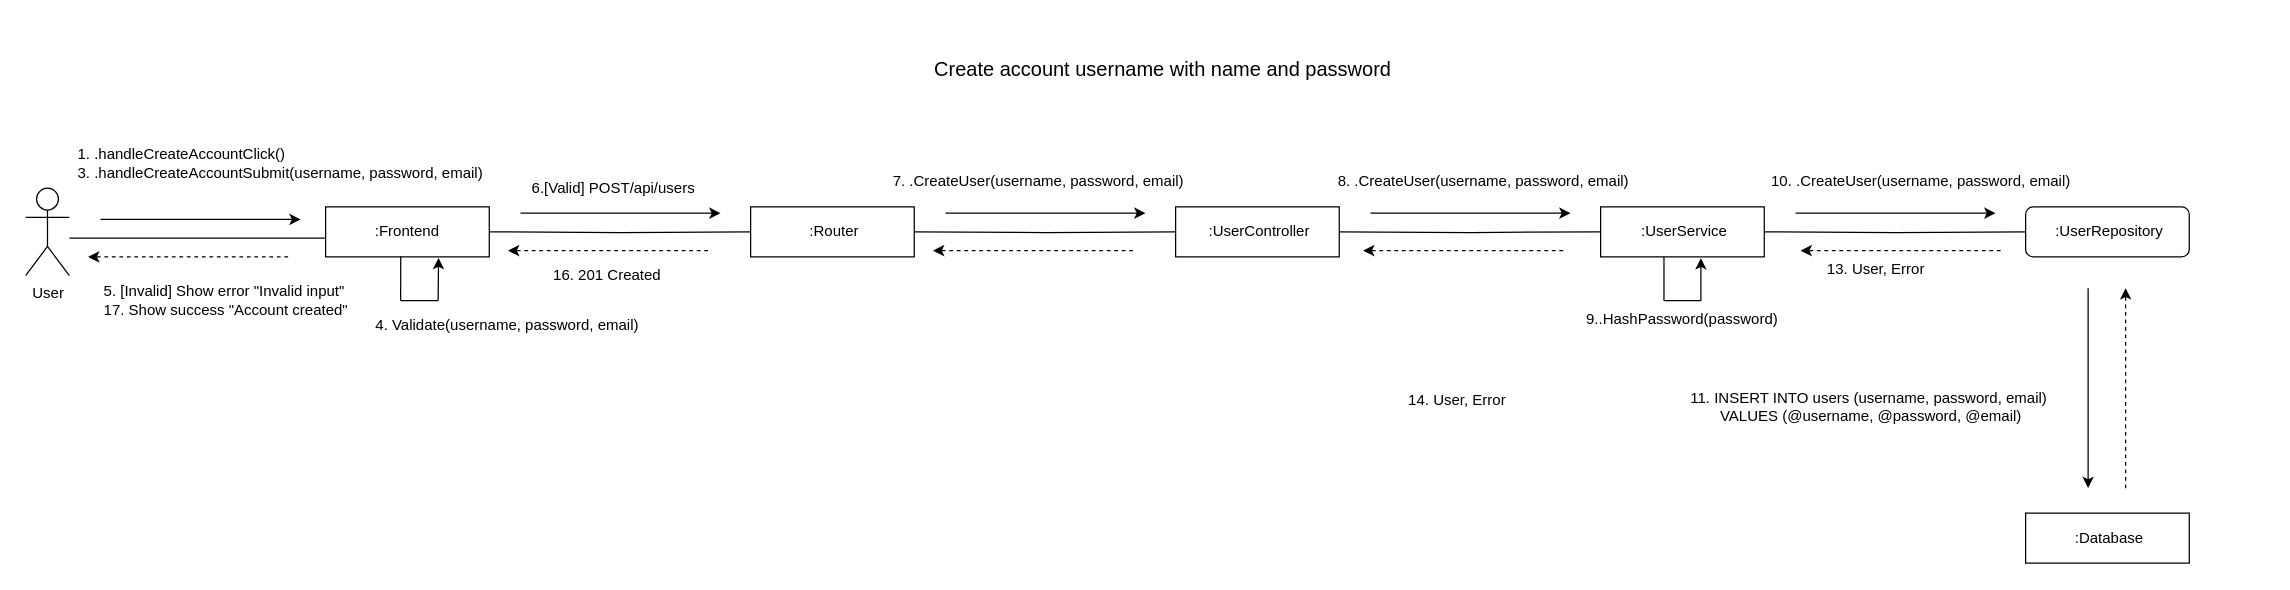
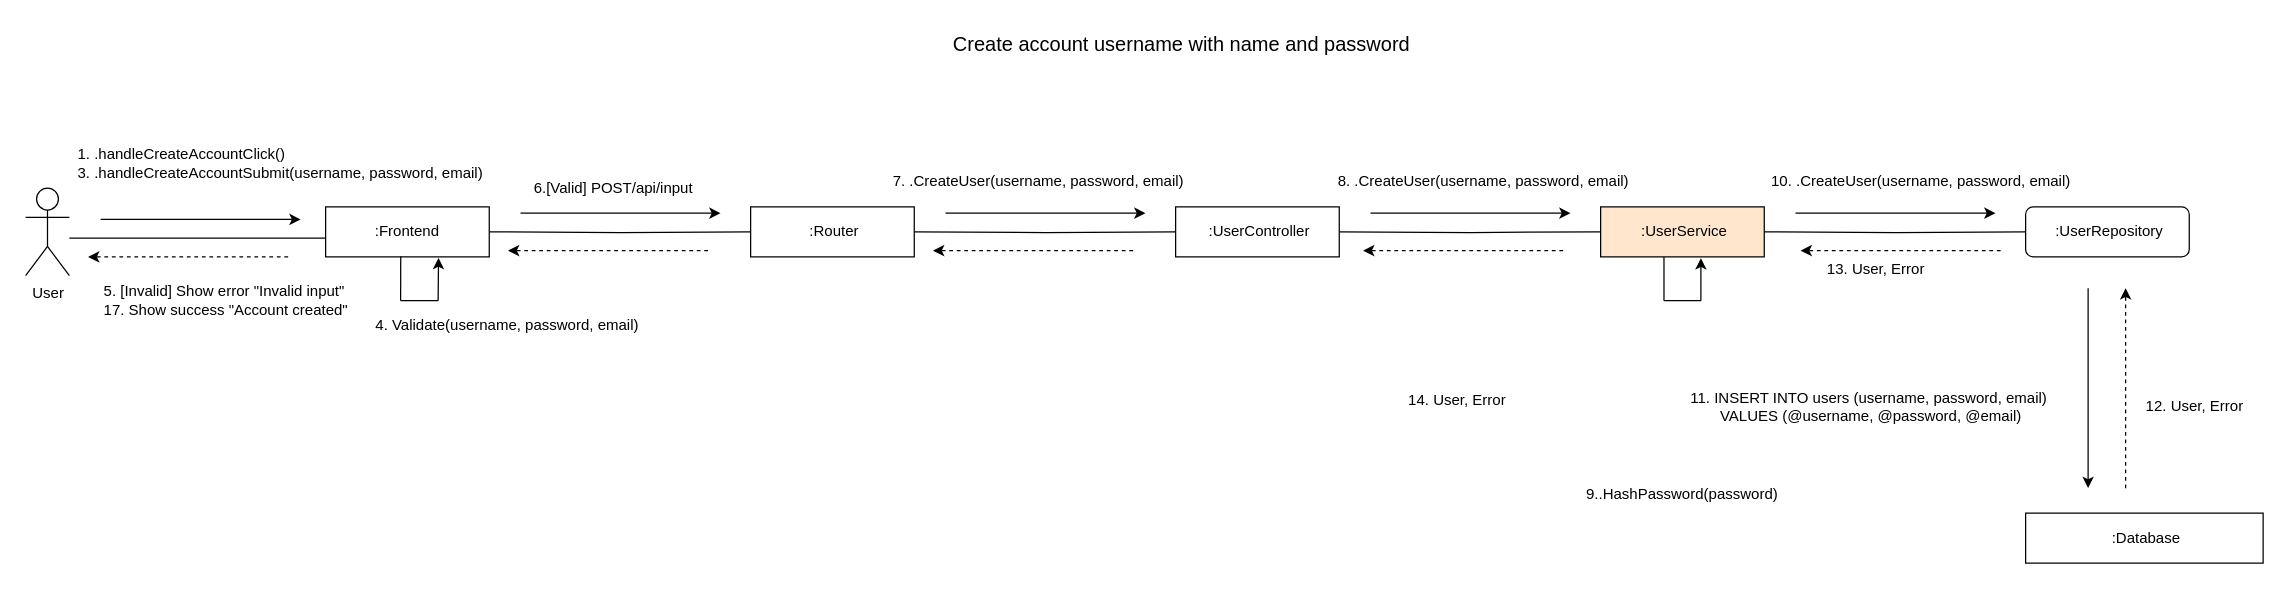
  <mxCell id="0" />
  <mxCell id="1" parent="0" />
  <mxCell id="2" style="edgeStyle=orthogonalEdgeStyle;rounded=0;orthogonalLoop=1;jettySize=auto;html=1;entryX=0;entryY=0.5;entryDx=0;entryDy=0;endArrow=none;startFill=0;" parent="1" edge="1"><mxGeometry relative="1" as="geometry"><mxPoint x="55" y="190" as="sourcePoint" /><mxPoint x="260" y="190" as="targetPoint" /></mxGeometry></mxCell>
  <mxCell id="3" value="User" style="shape=umlActor;verticalLabelPosition=bottom;verticalAlign=top;html=1;outlineConnect=0;" parent="1" vertex="1"><mxGeometry x="20" y="150" width="35" height="70" as="geometry" /></mxCell>
  <mxCell id="4" value=":Frontend" style="rounded=0;whiteSpace=wrap;html=1;" parent="1" vertex="1"><mxGeometry x="260" y="165" width="130.91" height="40" as="geometry" /></mxCell>
  <mxCell id="5" value="" style="endArrow=classic;html=1;rounded=0;" parent="1" edge="1"><mxGeometry width="50" height="50" relative="1" as="geometry"><mxPoint x="80" y="175" as="sourcePoint" /><mxPoint x="240" y="175" as="targetPoint" /></mxGeometry></mxCell>
  <mxCell id="6" value="" style="endArrow=classic;html=1;rounded=0;dashed=1;" parent="1" edge="1"><mxGeometry width="50" height="50" relative="1" as="geometry"><mxPoint x="230" y="205" as="sourcePoint" /><mxPoint x="70" y="205" as="targetPoint" /></mxGeometry></mxCell>
  <mxCell id="7" value="&amp;nbsp;:Router" style="rounded=0;whiteSpace=wrap;html=1;" parent="1" vertex="1"><mxGeometry x="600" y="165" width="130.91" height="40" as="geometry" /></mxCell>
  <mxCell id="8" style="edgeStyle=orthogonalEdgeStyle;rounded=0;orthogonalLoop=1;jettySize=auto;html=1;entryX=0;entryY=0.5;entryDx=0;entryDy=0;endArrow=none;startFill=0;" parent="1" target="7" edge="1"><mxGeometry relative="1" as="geometry"><mxPoint x="390.91" y="185" as="sourcePoint" /><mxPoint x="595.91" y="185" as="targetPoint" /></mxGeometry></mxCell>
  <mxCell id="9" value="" style="endArrow=classic;html=1;rounded=0;" parent="1" edge="1"><mxGeometry width="50" height="50" relative="1" as="geometry"><mxPoint x="415.91" y="170" as="sourcePoint" /><mxPoint x="575.91" y="170" as="targetPoint" /></mxGeometry></mxCell>
  <mxCell id="10" value="" style="endArrow=classic;html=1;rounded=0;dashed=1;" parent="1" edge="1"><mxGeometry width="50" height="50" relative="1" as="geometry"><mxPoint x="565.91" y="200" as="sourcePoint" /><mxPoint x="405.91" y="200" as="targetPoint" /></mxGeometry></mxCell>
  <mxCell id="11" value="&amp;nbsp;" style="text;whiteSpace=wrap;html=1;" parent="1" vertex="1"><mxGeometry x="500" y="150" width="40" height="40" as="geometry" /></mxCell>
  <mxCell id="12" value="&amp;nbsp;:UserController" style="rounded=0;whiteSpace=wrap;html=1;" parent="1" vertex="1"><mxGeometry x="940" y="165" width="130.91" height="40" as="geometry" /></mxCell>
  <mxCell id="13" style="edgeStyle=orthogonalEdgeStyle;rounded=0;orthogonalLoop=1;jettySize=auto;html=1;entryX=0;entryY=0.5;entryDx=0;entryDy=0;endArrow=none;startFill=0;" parent="1" target="12" edge="1"><mxGeometry relative="1" as="geometry"><mxPoint x="730.91" y="185" as="sourcePoint" /><mxPoint x="935.91" y="185" as="targetPoint" /></mxGeometry></mxCell>
  <mxCell id="14" value="" style="endArrow=classic;html=1;rounded=0;" parent="1" edge="1"><mxGeometry width="50" height="50" relative="1" as="geometry"><mxPoint x="755.91" y="170" as="sourcePoint" /><mxPoint x="915.91" y="170" as="targetPoint" /></mxGeometry></mxCell>
  <mxCell id="15" value="" style="endArrow=classic;html=1;rounded=0;dashed=1;" parent="1" edge="1"><mxGeometry width="50" height="50" relative="1" as="geometry"><mxPoint x="905.91" y="200" as="sourcePoint" /><mxPoint x="745.91" y="200" as="targetPoint" /></mxGeometry></mxCell>
- <mxCell id="16" value="&amp;nbsp;:UserService" style="rounded=0;whiteSpace=wrap;html=1;" parent="1" vertex="1"><mxGeometry x="1280" y="165" width="130.91" height="40" as="geometry" /></mxCell>
+ <mxCell id="16" value="&amp;nbsp;:UserService" style="rounded=0;whiteSpace=wrap;html=1;fillColor=#ffe6cc;" parent="1" vertex="1"><mxGeometry x="1280" y="165" width="130.91" height="40" as="geometry" /></mxCell>
  <mxCell id="17" style="edgeStyle=orthogonalEdgeStyle;rounded=0;orthogonalLoop=1;jettySize=auto;html=1;entryX=0;entryY=0.5;entryDx=0;entryDy=0;endArrow=none;startFill=0;" parent="1" target="16" edge="1"><mxGeometry relative="1" as="geometry"><mxPoint x="1070.91" y="185" as="sourcePoint" /><mxPoint x="1275.91" y="185" as="targetPoint" /></mxGeometry></mxCell>
  <mxCell id="18" value="" style="endArrow=classic;html=1;rounded=0;" parent="1" edge="1"><mxGeometry width="50" height="50" relative="1" as="geometry"><mxPoint x="1095.91" y="170" as="sourcePoint" /><mxPoint x="1255.91" y="170" as="targetPoint" /></mxGeometry></mxCell>
  <mxCell id="19" value="" style="endArrow=classic;html=1;rounded=0;dashed=1;" parent="1" edge="1"><mxGeometry width="50" height="50" relative="1" as="geometry"><mxPoint x="1250" y="200" as="sourcePoint" /><mxPoint x="1090" y="200" as="targetPoint" /></mxGeometry></mxCell>
  <mxCell id="20" value="&amp;nbsp;:UserRepository" style="whiteSpace=wrap;html=1;rounded=1;" parent="1" vertex="1"><mxGeometry x="1620" y="165" width="130.91" height="40" as="geometry" /></mxCell>
  <mxCell id="21" style="edgeStyle=orthogonalEdgeStyle;rounded=0;orthogonalLoop=1;jettySize=auto;html=1;entryX=0;entryY=0.5;entryDx=0;entryDy=0;endArrow=none;startFill=0;" parent="1" target="20" edge="1"><mxGeometry relative="1" as="geometry"><mxPoint x="1410.91" y="185" as="sourcePoint" /><mxPoint x="1615.91" y="185" as="targetPoint" /></mxGeometry></mxCell>
  <mxCell id="22" value="" style="endArrow=classic;html=1;rounded=0;" parent="1" edge="1"><mxGeometry width="50" height="50" relative="1" as="geometry"><mxPoint x="1435.91" y="170" as="sourcePoint" /><mxPoint x="1595.91" y="170" as="targetPoint" /></mxGeometry></mxCell>
  <mxCell id="23" value="" style="endArrow=classic;html=1;rounded=0;dashed=1;" parent="1" edge="1"><mxGeometry width="50" height="50" relative="1" as="geometry"><mxPoint x="1600" y="200" as="sourcePoint" /><mxPoint x="1440" y="200" as="targetPoint" /></mxGeometry></mxCell>
  <mxCell id="24" value="&lt;div align=&quot;left&quot;&gt;1. .handleCreateAccountClick()&lt;/div&gt;&lt;div align=&quot;left&quot;&gt;3. .handleCreateAccountSubmit(username, password, email)&lt;br&gt;&lt;/div&gt;" style="text;html=1;align=left;verticalAlign=middle;resizable=0;points=[];autosize=1;strokeColor=none;fillColor=none;" parent="1" vertex="1"><mxGeometry x="60" y="110" width="370" height="40" as="geometry" /></mxCell>
- <mxCell id="25" value="&amp;nbsp;:Database" style="rounded=0;whiteSpace=wrap;html=1;" parent="1" vertex="1"><mxGeometry x="1620" y="410" width="130.91" height="40" as="geometry" /></mxCell>
+ <mxCell id="25" value="&amp;nbsp;:Database" style="rounded=0;whiteSpace=wrap;html=1;" parent="1" vertex="1"><mxGeometry x="1620" y="410" width="190" height="40" as="geometry" /></mxCell>
  <mxCell id="26" value="" style="endArrow=classic;html=1;rounded=0;" parent="1" edge="1"><mxGeometry width="50" height="50" relative="1" as="geometry"><mxPoint x="1670" y="230" as="sourcePoint" /><mxPoint x="1670" y="390" as="targetPoint" /></mxGeometry></mxCell>
  <mxCell id="27" value="" style="endArrow=classic;html=1;rounded=0;dashed=1;" parent="1" edge="1"><mxGeometry width="50" height="50" relative="1" as="geometry"><mxPoint x="1700" y="390" as="sourcePoint" /><mxPoint x="1700" y="230" as="targetPoint" /></mxGeometry></mxCell>
  <mxCell id="28" value="&lt;div&gt;11. INSERT INTO users (username, password, email)&amp;nbsp;&lt;/div&gt;&lt;div&gt;VALUES (@username, @password, @email)&lt;/div&gt;" style="text;html=1;align=center;verticalAlign=middle;resizable=0;points=[];autosize=1;strokeColor=none;fillColor=none;" parent="1" vertex="1"><mxGeometry x="1335.91" y="305" width="320" height="40" as="geometry" /></mxCell>
+ <mxCell id="29" value="12. User, Error" style="text;html=1;align=center;verticalAlign=middle;resizable=0;points=[];autosize=1;strokeColor=none;fillColor=none;" parent="1" vertex="1"><mxGeometry x="1700" y="310" width="110" height="30" as="geometry" /></mxCell>
  <mxCell id="30" value="14. User, Error" style="text;html=1;align=center;verticalAlign=middle;resizable=0;points=[];autosize=1;strokeColor=none;fillColor=none;" parent="1" vertex="1"><mxGeometry x="1110" y="305" width="110" height="30" as="geometry" /></mxCell>
  <mxCell id="31" value="13. User, Error" style="text;html=1;align=center;verticalAlign=middle;resizable=0;points=[];autosize=1;strokeColor=none;fillColor=none;" parent="1" vertex="1"><mxGeometry x="1445" y="200" width="110" height="30" as="geometry" /></mxCell>
  <mxCell id="32" value="&lt;div align=&quot;left&quot;&gt;5. [Invalid] Show error &quot;Invalid input&quot;&lt;br&gt;&lt;/div&gt;&lt;div align=&quot;left&quot;&gt;17. Show success &quot;Account created&quot;&lt;/div&gt;" style="text;html=1;align=center;verticalAlign=middle;resizable=0;points=[];autosize=1;strokeColor=none;fillColor=none;" vertex="1" parent="1"><mxGeometry x="60" y="220" width="240" height="40" as="geometry" /></mxCell>
- <mxCell id="33" value="6.[Valid] POST/api/users" style="text;html=1;align=center;verticalAlign=middle;resizable=0;points=[];autosize=1;strokeColor=none;fillColor=none;" vertex="1" parent="1"><mxGeometry x="410" y="135" width="160" height="30" as="geometry" /></mxCell>
+ <mxCell id="33" value="6.[Valid] POST/api/input" style="text;html=1;align=center;verticalAlign=middle;resizable=0;points=[];autosize=1;strokeColor=none;fillColor=none;" vertex="1" parent="1"><mxGeometry x="410" y="135" width="160" height="30" as="geometry" /></mxCell>
  <mxCell id="34" value="7. .CreateUser(username, password, email)" style="text;html=1;align=center;verticalAlign=middle;resizable=0;points=[];autosize=1;strokeColor=none;fillColor=none;" vertex="1" parent="1"><mxGeometry x="695" y="130" width="270" height="30" as="geometry" /></mxCell>
  <mxCell id="35" value="8. .CreateUser(username, password, email)" style="text;html=1;align=center;verticalAlign=middle;resizable=0;points=[];autosize=1;strokeColor=none;fillColor=none;" vertex="1" parent="1"><mxGeometry x="1050.91" y="130" width="270" height="30" as="geometry" /></mxCell>
  <mxCell id="36" value="10. .CreateUser(username, password, email)" style="text;html=1;align=center;verticalAlign=middle;resizable=0;points=[];autosize=1;strokeColor=none;fillColor=none;" vertex="1" parent="1"><mxGeometry x="1400.91" y="130" width="270" height="30" as="geometry" /></mxCell>
- <mxCell id="37" value="16. 201 Created" style="text;html=1;align=center;verticalAlign=middle;resizable=0;points=[];autosize=1;strokeColor=none;fillColor=none;" vertex="1" parent="1"><mxGeometry x="430" y="205" width="110" height="30" as="geometry" /></mxCell>
- <mxCell id="38" value="&lt;font style=&quot;font-size: 16px;&quot;&gt;Create account username with name and password&lt;/font&gt;" style="text;html=1;align=center;verticalAlign=middle;whiteSpace=wrap;rounded=0;" vertex="1" parent="1"><mxGeometry x="705" y="40" width="450" height="30" as="geometry" /></mxCell>
+ <mxCell id="38" value="&lt;font style=&quot;font-size: 16px;&quot;&gt;Create account username with name and password&lt;/font&gt;" style="text;html=1;align=center;verticalAlign=middle;whiteSpace=wrap;rounded=0;" vertex="1" parent="1"><mxGeometry x="720" y="20" width="450" height="30" as="geometry" /></mxCell>
  <mxCell id="39" value="" style="endArrow=none;html=1;rounded=0;entryX=0.459;entryY=0.992;entryDx=0;entryDy=0;entryPerimeter=0;" edge="1" parent="1" target="4"><mxGeometry width="50" height="50" relative="1" as="geometry"><mxPoint x="320" y="240" as="sourcePoint" /><mxPoint x="250" y="220" as="targetPoint" /></mxGeometry></mxCell>
  <mxCell id="40" value="" style="endArrow=none;html=1;rounded=0;" edge="1" parent="1"><mxGeometry width="50" height="50" relative="1" as="geometry"><mxPoint x="320" y="240" as="sourcePoint" /><mxPoint x="350" y="240" as="targetPoint" /></mxGeometry></mxCell>
  <mxCell id="41" value="" style="endArrow=classic;html=1;rounded=0;entryX=0.69;entryY=1.022;entryDx=0;entryDy=0;entryPerimeter=0;" edge="1" parent="1" target="4"><mxGeometry width="50" height="50" relative="1" as="geometry"><mxPoint x="350" y="240" as="sourcePoint" /><mxPoint x="410" y="210" as="targetPoint" /></mxGeometry></mxCell>
  <mxCell id="42" value="4. Validate(username, password, email)" style="text;html=1;align=center;verticalAlign=middle;resizable=0;points=[];autosize=1;strokeColor=none;fillColor=none;" vertex="1" parent="1"><mxGeometry x="280" y="245" width="250" height="30" as="geometry" /></mxCell>
  <mxCell id="43" value="" style="group" vertex="1" connectable="0" parent="1"><mxGeometry x="1330.68" y="205" width="29.54" height="35" as="geometry" /></mxCell>
  <mxCell id="44" value="" style="endArrow=none;html=1;rounded=0;entryX=0.459;entryY=0.992;entryDx=0;entryDy=0;entryPerimeter=0;" edge="1" parent="43"><mxGeometry width="50" height="50" relative="1" as="geometry"><mxPoint y="35" as="sourcePoint" /><mxPoint as="targetPoint" /></mxGeometry></mxCell>
  <mxCell id="45" value="" style="endArrow=none;html=1;rounded=0;" edge="1" parent="43"><mxGeometry width="50" height="50" relative="1" as="geometry"><mxPoint y="35" as="sourcePoint" /><mxPoint x="29.54" y="35" as="targetPoint" /></mxGeometry></mxCell>
  <mxCell id="46" value="" style="endArrow=classic;html=1;rounded=0;entryX=0.69;entryY=1.022;entryDx=0;entryDy=0;entryPerimeter=0;" edge="1" parent="43"><mxGeometry width="50" height="50" relative="1" as="geometry"><mxPoint x="29.54" y="35" as="sourcePoint" /><mxPoint x="29.54" y="1" as="targetPoint" /></mxGeometry></mxCell>
- <mxCell id="47" value="9..HashPassword(password)" style="text;html=1;align=center;verticalAlign=middle;resizable=0;points=[];autosize=1;strokeColor=none;fillColor=none;" vertex="1" parent="1"><mxGeometry x="1255.45" y="240" width="180" height="30" as="geometry" /></mxCell>
+ <mxCell id="47" value="9..HashPassword(password)" style="text;html=1;align=center;verticalAlign=middle;resizable=0;points=[];autosize=1;strokeColor=none;fillColor=none;" vertex="1" parent="1"><mxGeometry x="1255.45" y="380" width="180" height="30" as="geometry" /></mxCell>
